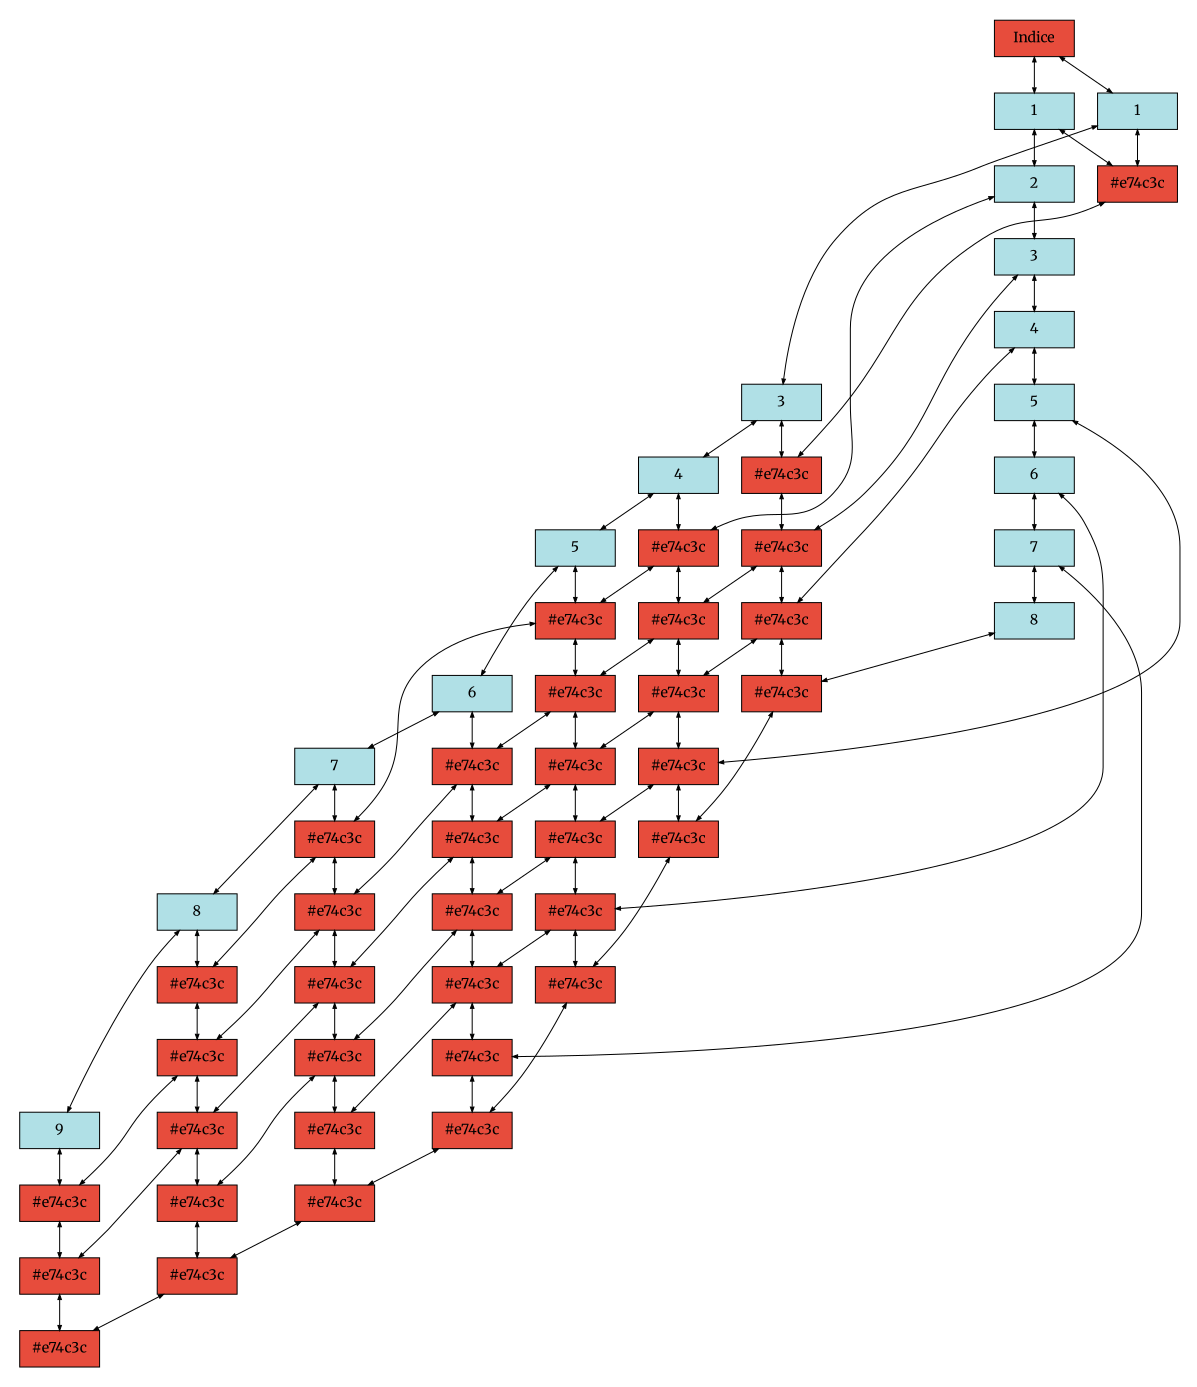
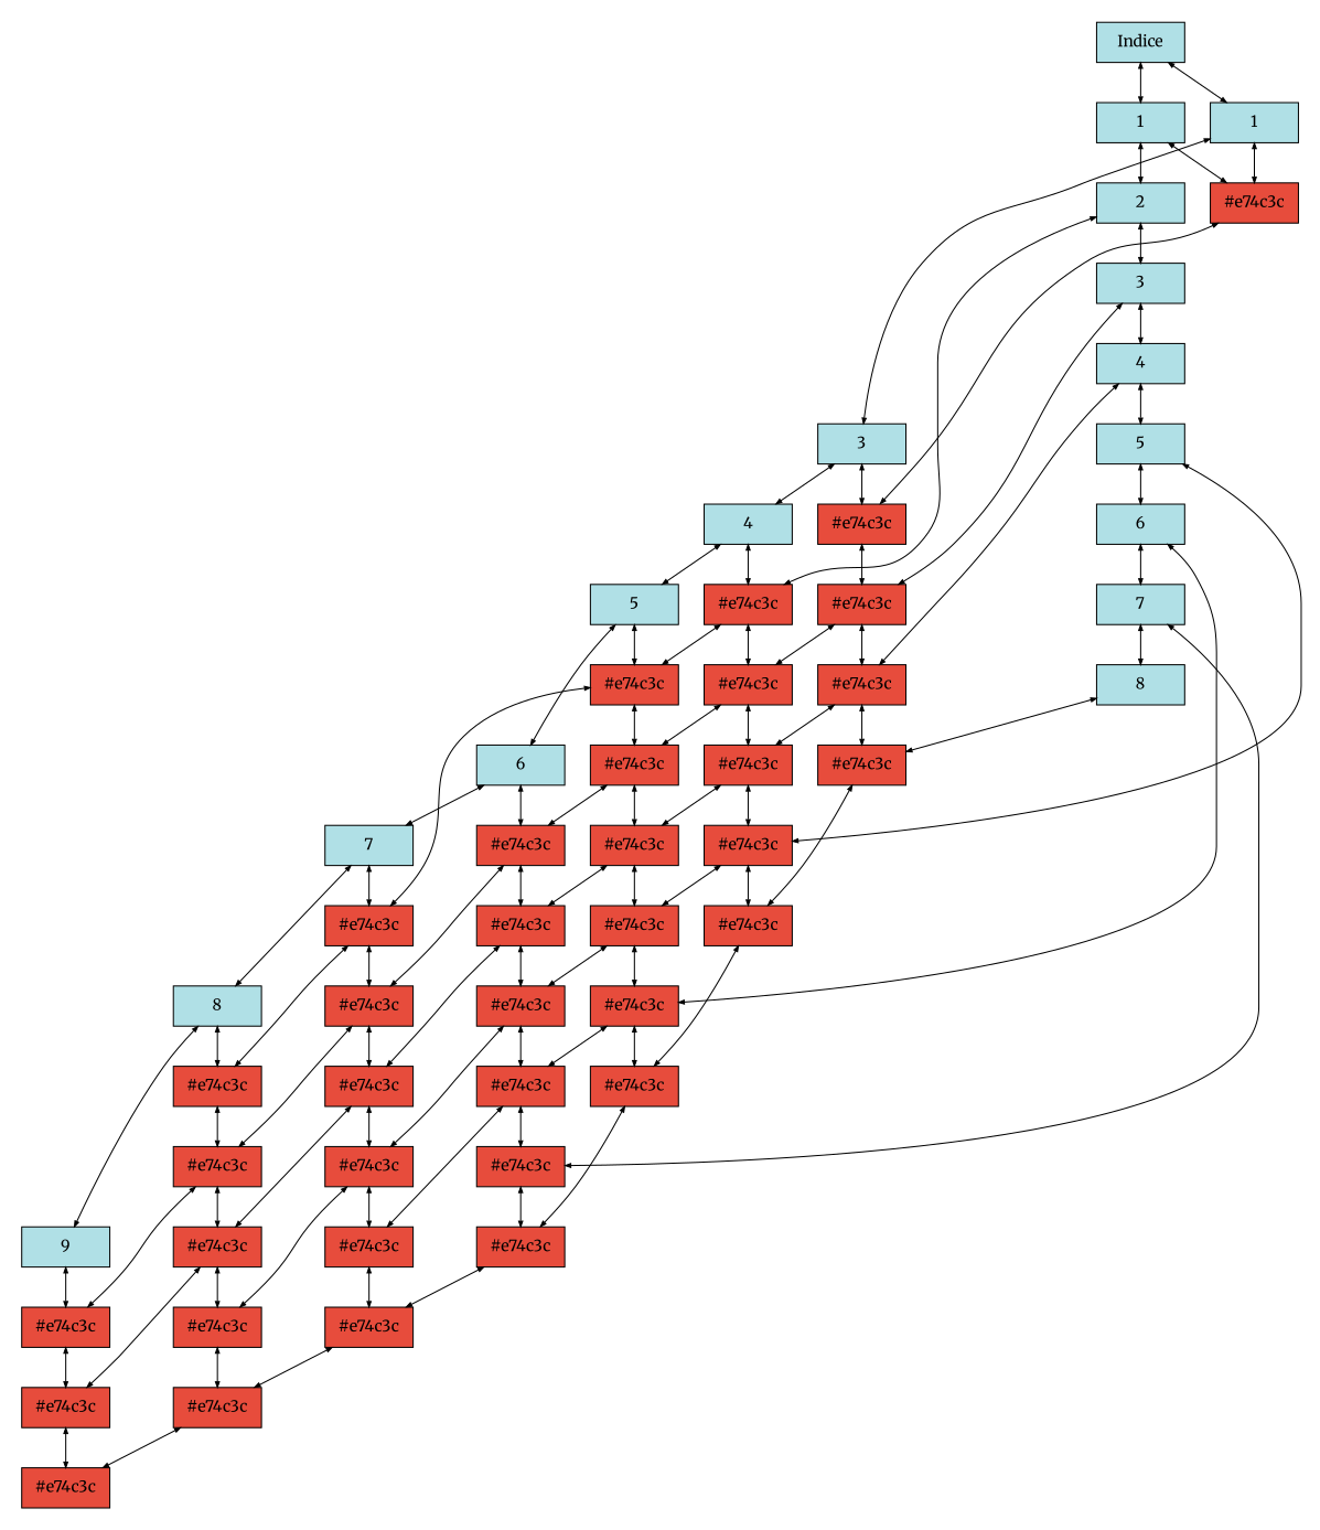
  digraph {
    concentrate=true
    rank=same
    rankdir=TB
    fontname=Merriweather
    node [fillcolor="#e74c3c" group=0 shape=box style=filled fontname=Merriweather]
    edge [arrowsize=.5 dir=both fontname=Merriweather]
-   n1 [label=Indice width=1.1]
+   n1 [fillcolor=powderblue label=Indice width=1.1]
    n2 [fillcolor=powderblue label=1 width=1.1]
    n3 [fillcolor=powderblue label=2 width=1.1]
    n4 [fillcolor=powderblue label=3 width=1.1]
    n5 [fillcolor=powderblue label=4 width=1.1]
    n6 [fillcolor=powderblue label=5 width=1.1]
    n7 [fillcolor=powderblue label=6 width=1.1]
    n8 [fillcolor=powderblue label=7 width=1.1]
    n9 [fillcolor=powderblue label=8 width=1.1]
    n10 [fillcolor=powderblue group=1 label=1 width=1.1]
    n11 [group=1 label="#e74c3c" width=1.1]
    n12 [fillcolor=powderblue group=4 label=4 width=1.1]
    n13 [group=4 label="#e74c3c" width=1.1]
    n14 [group=4 label="#e74c3c" width=1.1]
    n15 [group=4 label="#e74c3c" width=1.1]
    n16 [group=4 label="#e74c3c" width=1.1]
    n17 [group=4 label="#e74c3c" width=1.1]
    n18 [fillcolor=powderblue group=3 label=3 width=1.1]
    n19 [group=3 label="#e74c3c" width=1.1]
    n20 [group=3 label="#e74c3c" width=1.1]
    n21 [group=3 label="#e74c3c" width=1.1]
    n22 [group=3 label="#e74c3c" width=1.1]
    n23 [fillcolor=powderblue group=5 label=5 width=1.1]
    n24 [group=5 label="#e74c3c" width=1.1]
    n25 [group=5 label="#e74c3c" width=1.1]
    n26 [group=5 label="#e74c3c" width=1.1]
    n27 [group=5 label="#e74c3c" width=1.1]
    n28 [group=5 label="#e74c3c" width=1.1]
    n29 [group=5 label="#e74c3c" width=1.1]
    n30 [fillcolor=powderblue group=6 label=6 width=1.1]
    n31 [group=6 label="#e74c3c" width=1.1]
    n32 [group=6 label="#e74c3c" width=1.1]
    n33 [group=6 label="#e74c3c" width=1.1]
    n34 [group=6 label="#e74c3c" width=1.1]
    n35 [group=6 label="#e74c3c" width=1.1]
    n36 [group=6 label="#e74c3c" width=1.1]
    n37 [fillcolor=powderblue group=7 label=7 width=1.1]
    n38 [group=7 label="#e74c3c" width=1.1]
    n39 [group=7 label="#e74c3c" width=1.1]
    n40 [group=7 label="#e74c3c" width=1.1]
    n41 [group=7 label="#e74c3c" width=1.1]
    n42 [group=7 label="#e74c3c" width=1.1]
    n43 [group=7 label="#e74c3c" width=1.1]
    n44 [fillcolor=powderblue group=8 label=8 width=1.1]
    n45 [group=8 label="#e74c3c" width=1.1]
    n46 [group=8 label="#e74c3c" width=1.1]
    n47 [group=8 label="#e74c3c" width=1.1]
    n48 [group=8 label="#e74c3c" width=1.1]
    n49 [group=8 label="#e74c3c" width=1.1]
    n50 [fillcolor=powderblue group=9 label=9 width=1.1]
    n51 [group=9 label="#e74c3c" width=1.1]
    n52 [group=9 label="#e74c3c" width=1.1]
    n53 [group=9 label="#e74c3c" width=1.1]
    subgraph cluster_1 {
      color=white
      n1
      n2
      n3
      n4
      n5
      n6
      n7
      n8
      n9
    }
    subgraph cluster_2 {
      color=white
      n10
      n11
    }
    subgraph cluster_3 {
      color=white
      n12
      n13
      n14
      n15
      n16
      n17
    }
    subgraph cluster_4 {
      color=white
      n18
      n19
      n20
      n21
      n22
    }
    subgraph cluster_5 {
      color=white
      n23
      n24
      n25
      n26
      n27
      n28
      n29
    }
    subgraph cluster_6 {
      color=white
      n30
      n31
      n32
      n33
      n34
      n35
      n36
    }
    subgraph cluster_7 {
      color=white
      n37
      n38
      n39
      n40
      n41
      n42
      n43
    }
    subgraph cluster_8 {
      color=white
      n44
      n45
      n46
      n47
      n48
      n49
    }
    subgraph cluster_9 {
      color=white
      n50
      n51
      n52
      n53
    }
    n1 -> n2
    n1 -> n10
    n2 -> n3
    n2 -> n11
    n3 -> n4
    n3 -> n13
    n4 -> n5
    n4 -> n20
    n5 -> n6
    n5 -> n21
    n6 -> n7
    n6 -> n16
    n7 -> n8
    n7 -> n28
    n8 -> n9
    n8 -> n35
    n9 -> n22
    n10 -> n11
    n10 -> n18
    n11 -> n19
    n12 -> n13
    n12 -> n23
    n13 -> n14
    n13 -> n24
    n14 -> n15
    n14 -> n25
    n15 -> n16
    n15 -> n26
    n16 -> n17
    n16 -> n27
    n17 -> n29
    n18 -> n12
    n18 -> n19
    n19 -> n20
    n20 -> n14
    n20 -> n21
    n21 -> n15
    n21 -> n22
    n22 -> n17
    n23 -> n24
    n23 -> n30
    n24 -> n25
    n24 -> n38
    n25 -> n26
    n25 -> n31
    n26 -> n27
    n26 -> n32
    n27 -> n28
    n27 -> n33
    n28 -> n29
    n28 -> n34
    n29 -> n36
    n30 -> n31
    n30 -> n37
    n31 -> n32
    n31 -> n39
    n32 -> n33
    n32 -> n40
    n33 -> n34
    n33 -> n41
    n34 -> n35
    n34 -> n42
    n35 -> n36
    n36 -> n43
    n37 -> n38
    n37 -> n44
    n38 -> n39
    n38 -> n45
    n39 -> n40
    n39 -> n46
    n40 -> n41
    n40 -> n47
    n41 -> n42
    n41 -> n48
    n42 -> n43
    n43 -> n49
    n44 -> n45
    n44 -> n50
    n45 -> n46
    n46 -> n47
    n46 -> n51
    n47 -> n48
    n47 -> n52
    n48 -> n49
    n49 -> n53
    n50 -> n51
    n51 -> n52
    n52 -> n53
  }
